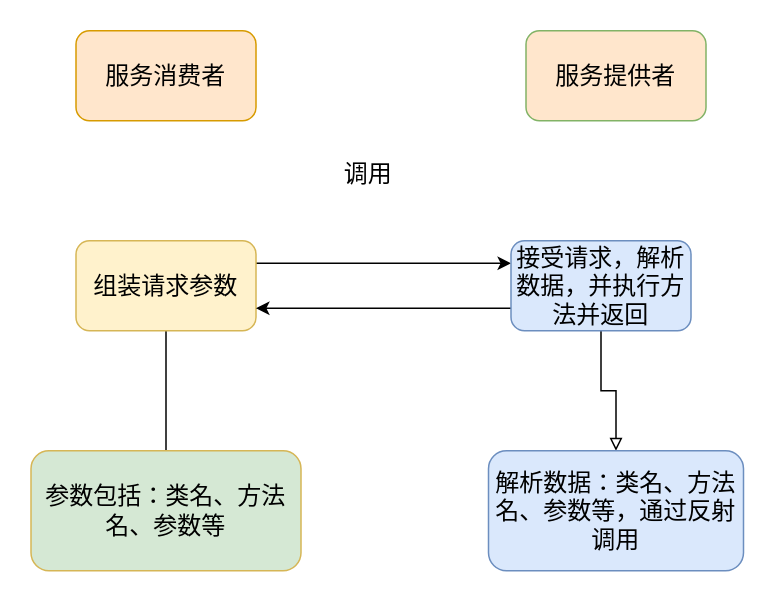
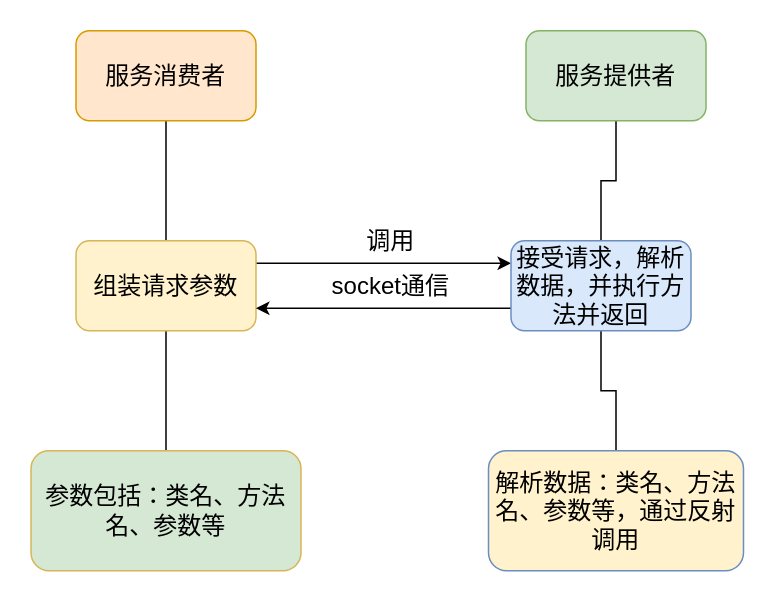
  <mxCell id="0" />
  <mxCell id="1" parent="0" />
+ <mxCell id="2" value="" style="edgeStyle=orthogonalEdgeStyle;rounded=0;orthogonalLoop=1;jettySize=auto;html=1;fontSize=16;endArrow=none;endFill=0;" edge="1" parent="1" source="3" target="6"><mxGeometry relative="1" as="geometry" /></mxCell>
  <mxCell id="3" value="服务消费者" style="rounded=1;whiteSpace=wrap;html=1;fontSize=16;fillColor=#ffe6cc;strokeColor=#d79b00;" vertex="1" parent="1"><mxGeometry x="50" y="20" width="120" height="60" as="geometry" /></mxCell>
  <mxCell id="4" value="" style="edgeStyle=orthogonalEdgeStyle;rounded=0;orthogonalLoop=1;jettySize=auto;html=1;fontSize=16;exitX=1;exitY=0.25;exitDx=0;exitDy=0;entryX=0;entryY=0.25;entryDx=0;entryDy=0;" edge="1" parent="1" source="6" target="10"><mxGeometry relative="1" as="geometry" /></mxCell>
  <mxCell id="5" value="" style="edgeStyle=orthogonalEdgeStyle;rounded=0;orthogonalLoop=1;jettySize=auto;html=1;endArrow=none;endFill=0;fontSize=16;" edge="1" parent="1" source="6" target="14"><mxGeometry relative="1" as="geometry" /></mxCell>
  <mxCell id="6" value="组装请求参数" style="rounded=1;whiteSpace=wrap;html=1;fontSize=16;fillColor=#fff2cc;strokeColor=#d6b656;" vertex="1" parent="1"><mxGeometry x="50" y="160" width="120" height="60" as="geometry" /></mxCell>
+ <mxCell id="7" value="" style="edgeStyle=orthogonalEdgeStyle;rounded=0;orthogonalLoop=1;jettySize=auto;html=1;fontSize=16;endArrow=none;endFill=0;" edge="1" parent="1" source="10" target="11"><mxGeometry relative="1" as="geometry" /></mxCell>
  <mxCell id="8" style="edgeStyle=orthogonalEdgeStyle;rounded=0;orthogonalLoop=1;jettySize=auto;html=1;exitX=0;exitY=0.75;exitDx=0;exitDy=0;entryX=1;entryY=0.75;entryDx=0;entryDy=0;fontSize=16;" edge="1" parent="1" source="10" target="6"><mxGeometry relative="1" as="geometry" /></mxCell>
- <mxCell id="9" value="" style="edgeStyle=orthogonalEdgeStyle;rounded=0;orthogonalLoop=1;jettySize=auto;html=1;endArrow=block;endFill=0;fontSize=16;" edge="1" parent="1" source="10" target="15"><mxGeometry relative="1" as="geometry" /></mxCell>
+ <mxCell id="9" value="" style="edgeStyle=orthogonalEdgeStyle;rounded=0;orthogonalLoop=1;jettySize=auto;html=1;endArrow=none;endFill=0;fontSize=16;" edge="1" parent="1" source="10" target="15"><mxGeometry relative="1" as="geometry" /></mxCell>
  <mxCell id="10" value="接受请求，解析数据，并执行方法并返回" style="rounded=1;whiteSpace=wrap;html=1;fontSize=16;fillColor=#dae8fc;strokeColor=#6c8ebf;" vertex="1" parent="1"><mxGeometry x="340" y="160" width="120" height="60" as="geometry" /></mxCell>
- <mxCell id="11" value="服务提供者" style="rounded=1;whiteSpace=wrap;html=1;fontSize=16;fillColor=#ffe6cc;strokeColor=#82b366;" vertex="1" parent="1"><mxGeometry x="350" y="20" width="120" height="60" as="geometry" /></mxCell>
- <mxCell id="12" value="调用" style="text;html=1;strokeColor=none;fillColor=none;align=center;verticalAlign=middle;whiteSpace=wrap;rounded=0;fontSize=16;" vertex="1" parent="1"><mxGeometry x="225" y="105" width="40" height="20" as="geometry" /></mxCell>
+ <mxCell id="11" value="服务提供者" style="rounded=1;whiteSpace=wrap;html=1;fontSize=16;fillColor=#d5e8d4;strokeColor=#82b366;" vertex="1" parent="1"><mxGeometry x="350" y="20" width="120" height="60" as="geometry" /></mxCell>
+ <mxCell id="12" value="调用" style="text;html=1;strokeColor=none;fillColor=none;align=center;verticalAlign=middle;whiteSpace=wrap;rounded=0;fontSize=16;" vertex="1" parent="1"><mxGeometry x="240" y="150" width="40" height="20" as="geometry" /></mxCell>
+ <mxCell id="13" value="socket通信" style="text;html=1;strokeColor=none;fillColor=none;align=center;verticalAlign=middle;whiteSpace=wrap;rounded=0;fontSize=16;" vertex="1" parent="1"><mxGeometry x="215" y="180" width="90" height="20" as="geometry" /></mxCell>
  <mxCell id="14" value="参数包括：类名、方法名、参数等" style="rounded=1;whiteSpace=wrap;html=1;fontSize=16;fillColor=#d5e8d4;strokeColor=#d6b656;" vertex="1" parent="1"><mxGeometry x="20" y="300" width="180" height="80" as="geometry" /></mxCell>
- <mxCell id="15" value="解析数据：类名、方法名、参数等，通过反射调用" style="rounded=1;whiteSpace=wrap;html=1;fontSize=16;fillColor=#dae8fc;strokeColor=#6c8ebf;" vertex="1" parent="1"><mxGeometry x="325" y="300" width="170" height="80" as="geometry" /></mxCell>
+ <mxCell id="15" value="解析数据：类名、方法名、参数等，通过反射调用" style="rounded=1;whiteSpace=wrap;html=1;fontSize=16;fillColor=#fff2cc;strokeColor=#6c8ebf;" vertex="1" parent="1"><mxGeometry x="325" y="300" width="170" height="80" as="geometry" /></mxCell>
